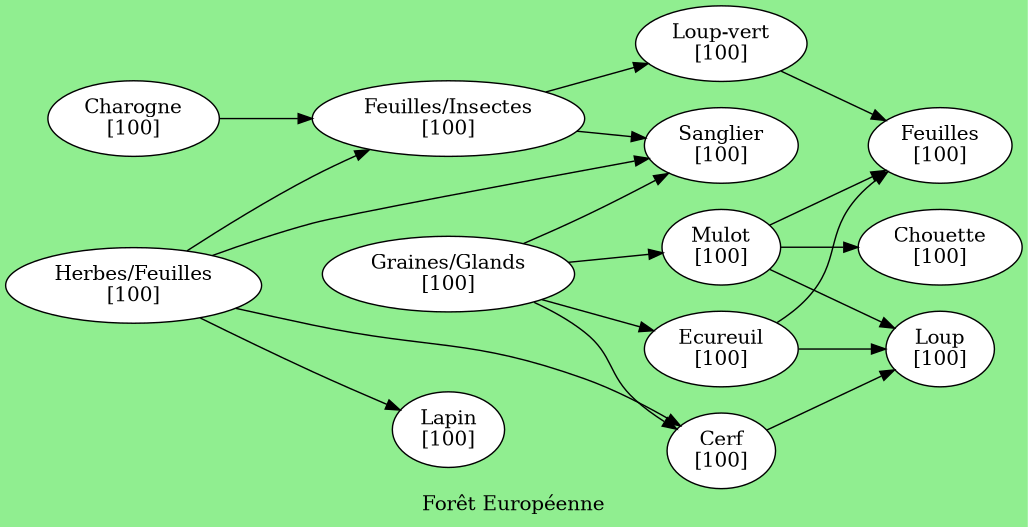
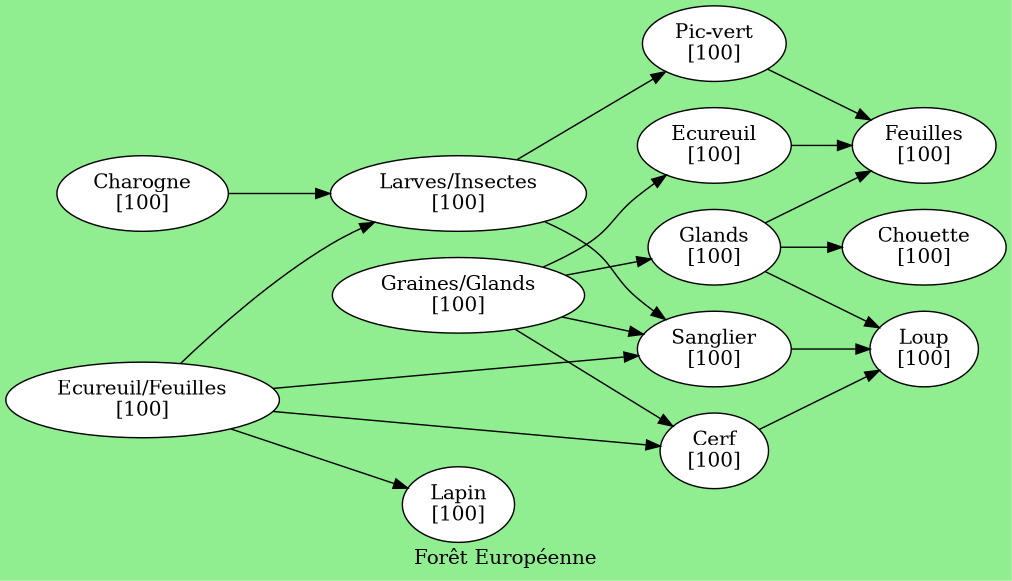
  digraph {
    bgcolor=lightgreen
    compound=true
    label="Forêt Européenne"
    newrank=true
    rankdir=LR
    node [fillcolor=white shape=ellipse style=filled]
    n1 [label="Graines/Glands\n[100]"]
-   n2 [label="Herbes/Feuilles\n[100]"]
+   n2 [label="Ecureuil/Feuilles\n[100]"]
    n3 [label="Charogne\n[100]"]
-   n4 [label="Feuilles/Insectes\n[100]"]
+   n4 [label="Larves/Insectes\n[100]"]
    n5 [label="Lapin\n[100]"]
    n6 [label="Ecureuil\n[100]"]
-   n7 [label="Mulot\n[100]"]
-   n8 [label="Loup-vert\n[100]"]
+   n7 [label="Glands\n[100]"]
+   n8 [label="Pic-vert\n[100]"]
    n9 [label="Cerf\n[100]"]
    n10 [label="Sanglier\n[100]"]
    n11 [label="Chouette\n[100]"]
    n12 [label="Feuilles\n[100]"]
    n13 [label="Loup\n[100]"]
    subgraph sub_1 {
      rank=same
      n1
    }
    subgraph sub_2 {
      rank=same
      n2
    }
    subgraph sub_3 {
      rank=same
      n3
    }
    subgraph sub_4 {
      rank=same
      n4
    }
    subgraph sub_5 {
      rank=same
      n5
    }
    subgraph sub_6 {
      rank=same
      n6
    }
    subgraph sub_7 {
      rank=same
      n7
    }
    subgraph sub_8 {
      rank=same
      n8
    }
    subgraph sub_9 {
      rank=same
      n9
    }
    subgraph sub_10 {
      rank=same
      n10
    }
    subgraph sub_11 {
      rank=same
      n11
    }
    subgraph sub_12 {
      rank=same
      n12
    }
    subgraph sub_13 {
      rank=same
      n13
    }
    n1 -> n6
    n1 -> n7
    n1 -> n9
    n1 -> n10
    n2 -> n4
    n2 -> n5
    n2 -> n9
    n2 -> n10
    n3 -> n4
    n4 -> n8
    n4 -> n10
    n6 -> n12
    n7 -> n11
    n7 -> n12
    n7 -> n13
    n8 -> n12
    n9 -> n13
-   n6 -> n13
+   n10 -> n13
  }
